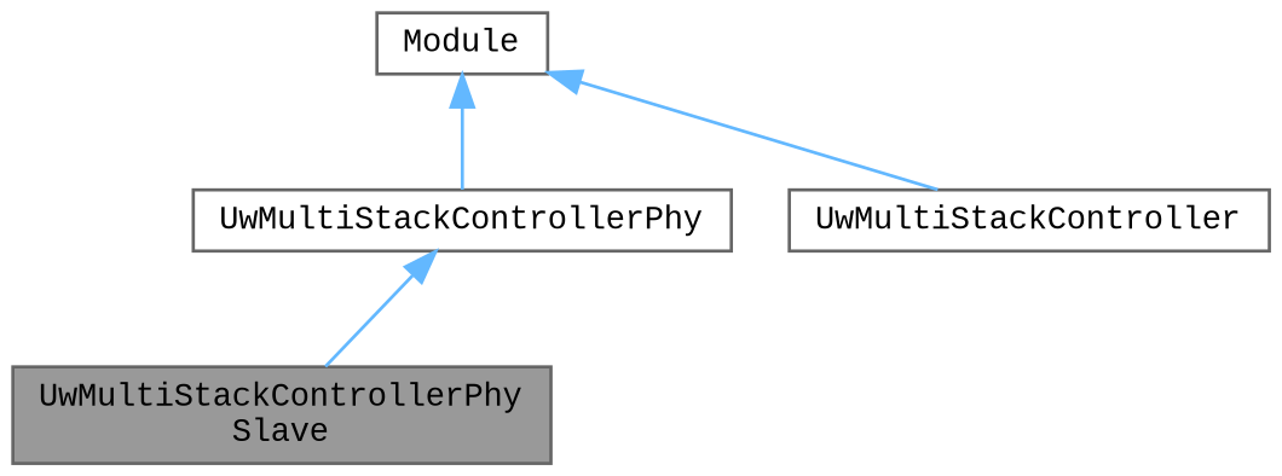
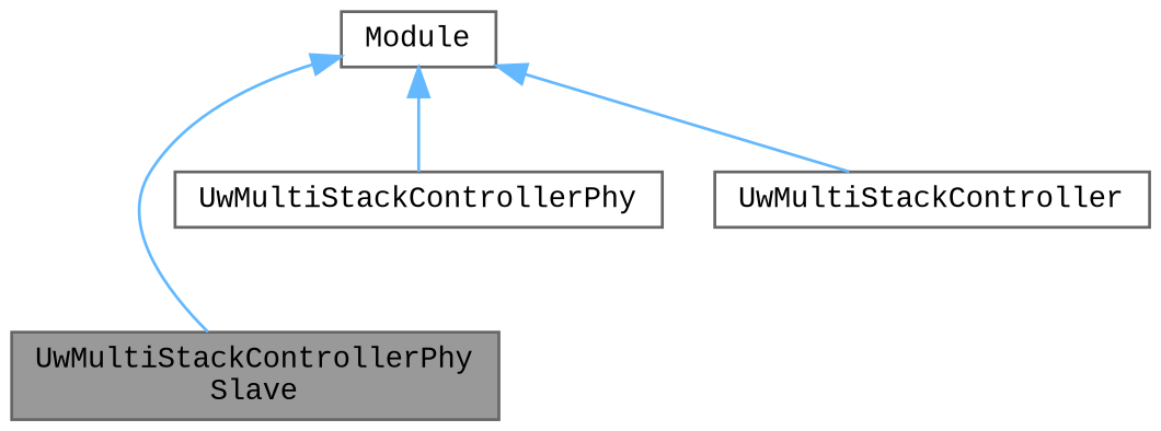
  digraph {
    fontname="Liberation Mono"
    node [color=gray40 fillcolor=white fontname="Liberation Mono" fontsize=10 shape=box style=filled]
    edge [color=steelblue1 dir=back fontname="Liberation Mono" fontsize=10 labelfontname=Helvetica labelfontsize=10 style=solid]
    n1 [fillcolor=grey60 fontcolor=black height=0.2 label="UwMultiStackControllerPhy\lSlave" width=0.4]
    n2 [height=0.2 label=UwMultiStackControllerPhy width=0.4]
    n3 [height=0.2 label=UwMultiStackController width=0.4]
    n4 [height=0.2 label=Module width=0.4]
-   n2 -> n1
+   n4 -> n1
    n4 -> n2
    n4 -> n3
  }
